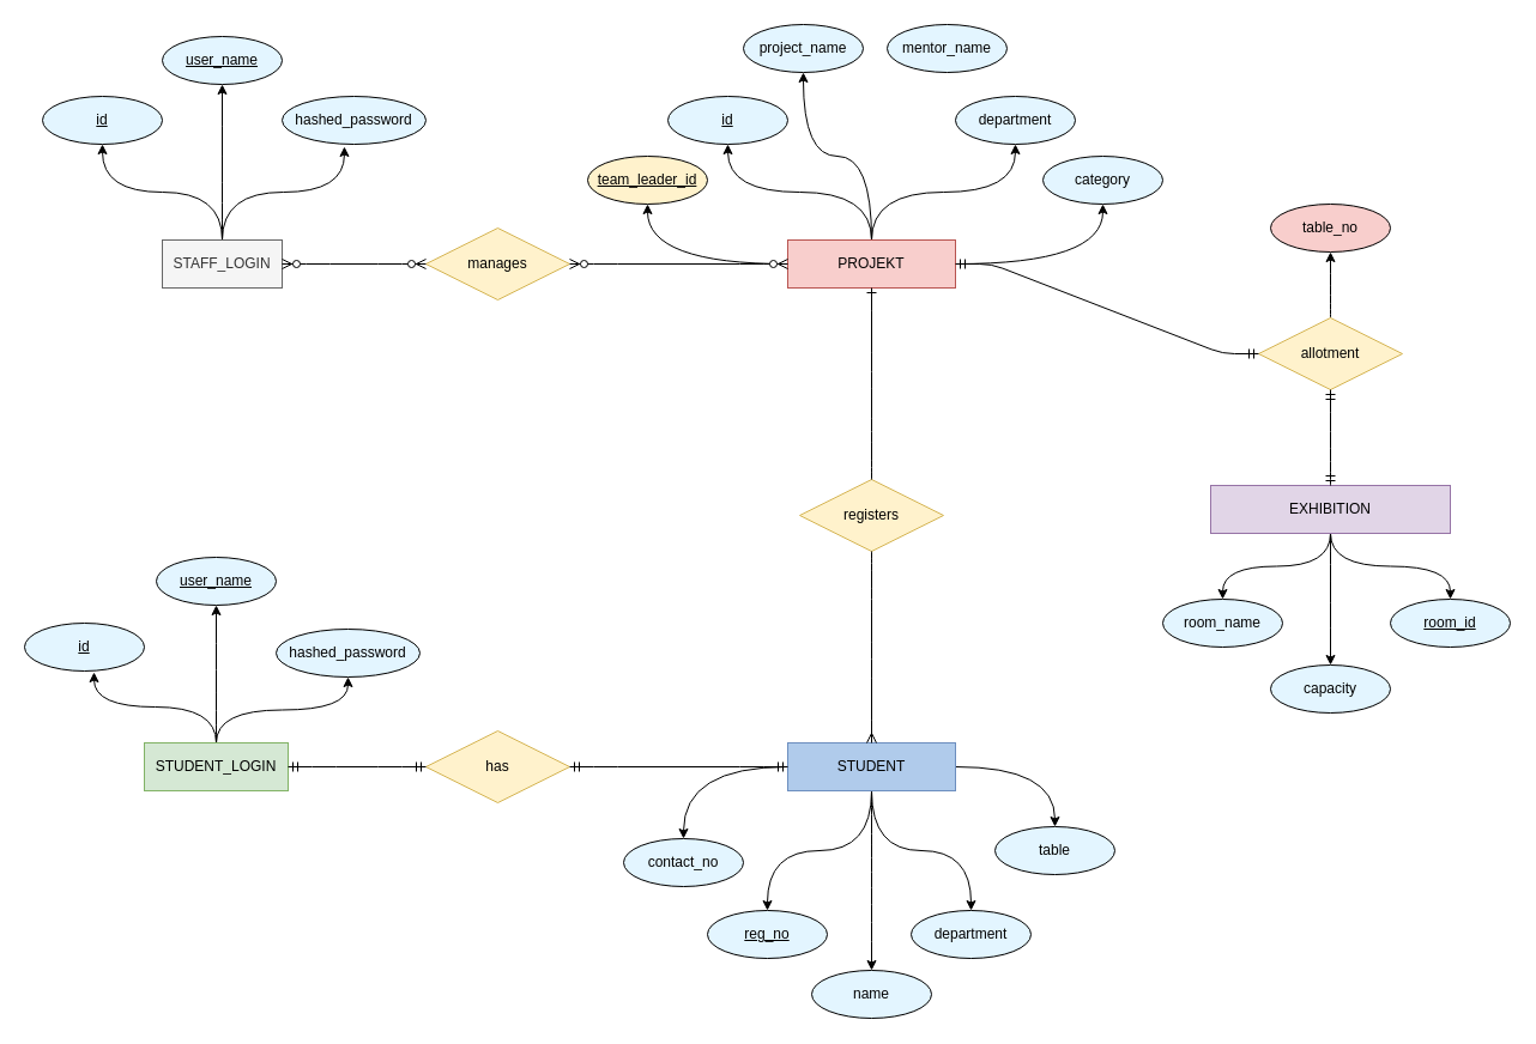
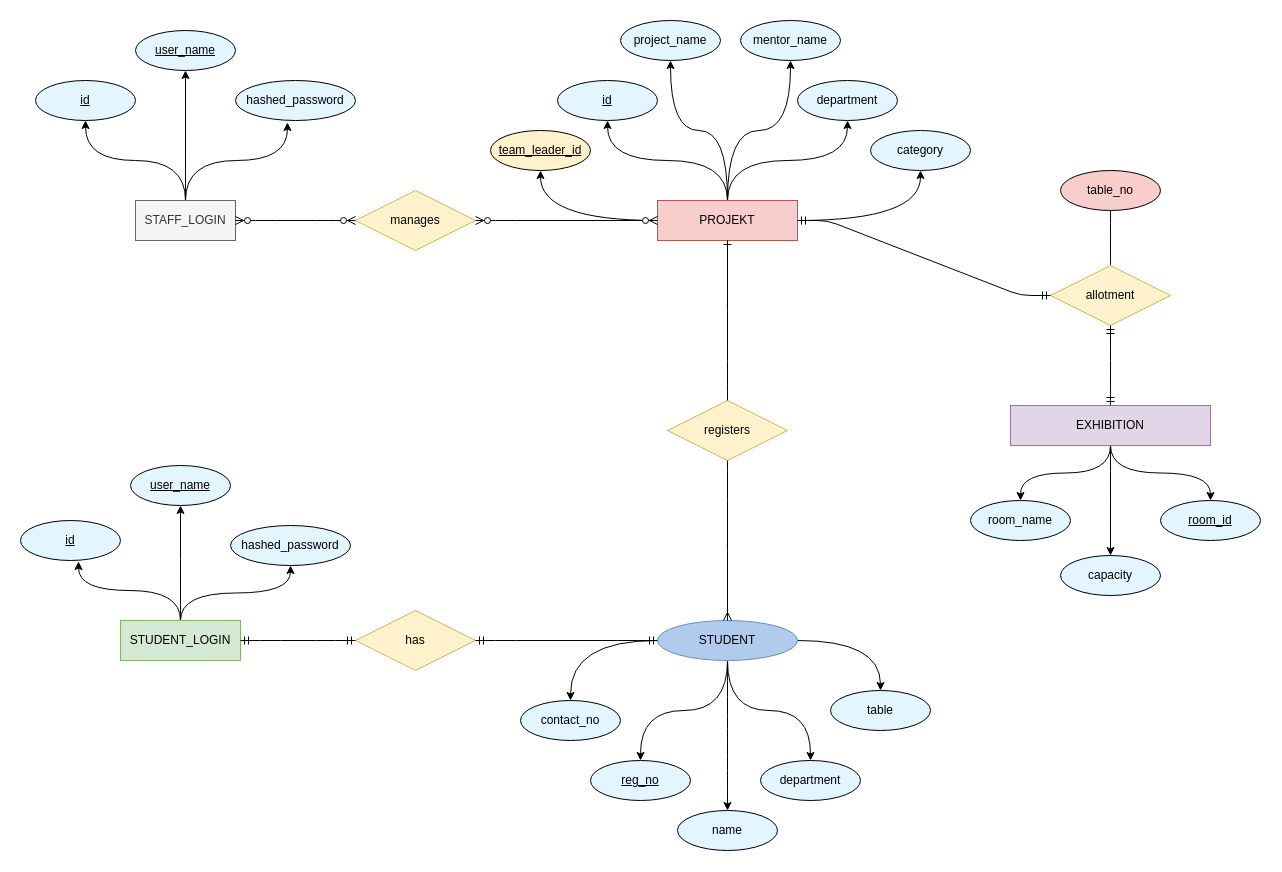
  <mxCell id="0" />
  <mxCell id="1" parent="0" />
  <mxCell id="2" style="edgeStyle=orthogonalEdgeStyle;orthogonalLoop=1;jettySize=auto;html=1;entryX=0.5;entryY=1;entryDx=0;entryDy=0;curved=1;" edge="1" parent="1" source="5" target="10"><mxGeometry relative="1" as="geometry" /></mxCell>
  <mxCell id="3" style="edgeStyle=orthogonalEdgeStyle;orthogonalLoop=1;jettySize=auto;html=1;entryX=0.433;entryY=1.05;entryDx=0;entryDy=0;entryPerimeter=0;curved=1;exitX=0.5;exitY=0;exitDx=0;exitDy=0;" edge="1" parent="1" source="5" target="11"><mxGeometry relative="1" as="geometry" /></mxCell>
  <mxCell id="4" style="edgeStyle=orthogonalEdgeStyle;curved=1;orthogonalLoop=1;jettySize=auto;html=1;entryX=0.5;entryY=1;entryDx=0;entryDy=0;" edge="1" parent="1" source="5" target="14"><mxGeometry relative="1" as="geometry" /></mxCell>
  <mxCell id="5" value="STAFF_LOGIN" style="whiteSpace=wrap;html=1;align=center;fillColor=#f5f5f5;strokeColor=#666666;fontColor=#333333;" vertex="1" parent="1"><mxGeometry x="135" y="200" width="100" height="40" as="geometry" /></mxCell>
  <mxCell id="6" style="edgeStyle=orthogonalEdgeStyle;curved=1;orthogonalLoop=1;jettySize=auto;html=1;entryX=0.5;entryY=1;entryDx=0;entryDy=0;" edge="1" parent="1" source="9" target="13"><mxGeometry relative="1" as="geometry" /></mxCell>
  <mxCell id="7" style="edgeStyle=orthogonalEdgeStyle;curved=1;orthogonalLoop=1;jettySize=auto;html=1;entryX=0.58;entryY=1.025;entryDx=0;entryDy=0;entryPerimeter=0;" edge="1" parent="1" source="9" target="15"><mxGeometry relative="1" as="geometry" /></mxCell>
  <mxCell id="8" style="edgeStyle=orthogonalEdgeStyle;curved=1;orthogonalLoop=1;jettySize=auto;html=1;entryX=0.5;entryY=1;entryDx=0;entryDy=0;strokeColor=#000000;" edge="1" parent="1" source="9" target="12"><mxGeometry relative="1" as="geometry" /></mxCell>
  <mxCell id="9" value="STUDENT_LOGIN" style="whiteSpace=wrap;html=1;align=center;fillColor=#d5e8d4;strokeColor=#82b366;" vertex="1" parent="1"><mxGeometry x="120" y="620" width="120" height="40" as="geometry" /></mxCell>
  <mxCell id="10" value="&lt;u&gt;user_name&lt;/u&gt;" style="ellipse;whiteSpace=wrap;html=1;align=center;fillColor=#E3F5FF;strokeColor=#000000;" vertex="1" parent="1"><mxGeometry x="135" y="30" width="100" height="40" as="geometry" /></mxCell>
  <mxCell id="11" value="hashed_password" style="ellipse;whiteSpace=wrap;html=1;align=center;fillColor=#E3F5FF;strokeColor=#000000;" vertex="1" parent="1"><mxGeometry x="235" y="80" width="120" height="40" as="geometry" /></mxCell>
  <mxCell id="12" value="&lt;u&gt;user_name&lt;/u&gt;" style="ellipse;whiteSpace=wrap;html=1;align=center;fillColor=#E3F5FF;" vertex="1" parent="1"><mxGeometry x="130" y="465" width="100" height="40" as="geometry" /></mxCell>
  <mxCell id="13" value="hashed_password" style="ellipse;whiteSpace=wrap;html=1;align=center;fillColor=#E3F5FF;" vertex="1" parent="1"><mxGeometry x="230" y="525" width="120" height="40" as="geometry" /></mxCell>
  <mxCell id="14" value="&lt;u&gt;id&lt;/u&gt;" style="ellipse;whiteSpace=wrap;html=1;align=center;fillColor=#E3F5FF;strokeColor=#000000;" vertex="1" parent="1"><mxGeometry x="35" y="80" width="100" height="40" as="geometry" /></mxCell>
  <mxCell id="15" value="&lt;u&gt;id&lt;/u&gt;" style="ellipse;whiteSpace=wrap;html=1;align=center;fillColor=#E3F5FF;" vertex="1" parent="1"><mxGeometry x="20" y="520" width="100" height="40" as="geometry" /></mxCell>
  <mxCell id="16" style="edgeStyle=orthogonalEdgeStyle;curved=1;orthogonalLoop=1;jettySize=auto;html=1;strokeColor=#000000;" edge="1" parent="1" source="21" target="44"><mxGeometry relative="1" as="geometry" /></mxCell>
  <mxCell id="17" style="edgeStyle=orthogonalEdgeStyle;curved=1;orthogonalLoop=1;jettySize=auto;html=1;strokeColor=#000000;" edge="1" parent="1" source="21" target="23"><mxGeometry relative="1" as="geometry" /></mxCell>
  <mxCell id="18" style="edgeStyle=orthogonalEdgeStyle;curved=1;orthogonalLoop=1;jettySize=auto;html=1;strokeColor=#000000;" edge="1" parent="1" source="21" target="22"><mxGeometry relative="1" as="geometry" /></mxCell>
  <mxCell id="19" style="edgeStyle=orthogonalEdgeStyle;curved=1;orthogonalLoop=1;jettySize=auto;html=1;strokeColor=#000000;" edge="1" parent="1" source="21" target="45"><mxGeometry relative="1" as="geometry" /></mxCell>
  <mxCell id="20" style="edgeStyle=orthogonalEdgeStyle;curved=1;orthogonalLoop=1;jettySize=auto;html=1;strokeColor=#000000;" edge="1" parent="1" source="21" target="46"><mxGeometry relative="1" as="geometry" /></mxCell>
- <mxCell id="21" value="STUDENT" style="whiteSpace=wrap;html=1;align=center;fillColor=#B0CBEB;strokeColor=#6c8ebf;" vertex="1" parent="1"><mxGeometry x="657" y="620" width="140" height="40" as="geometry" /></mxCell>
+ <mxCell id="21" value="STUDENT" style="ellipse;whiteSpace=wrap;html=1;align=center;fillColor=#B0CBEB;strokeColor=#6c8ebf;" vertex="1" parent="1"><mxGeometry x="657" y="620" width="140" height="40" as="geometry" /></mxCell>
  <mxCell id="22" value="name" style="ellipse;whiteSpace=wrap;html=1;align=center;fillColor=#E3F5FF;" vertex="1" parent="1"><mxGeometry x="677" y="810" width="100" height="40" as="geometry" /></mxCell>
  <mxCell id="23" value="reg_no" style="ellipse;whiteSpace=wrap;html=1;align=center;fontStyle=4;fillColor=#E3F5FF;" vertex="1" parent="1"><mxGeometry x="590" y="760" width="100" height="40" as="geometry" /></mxCell>
  <mxCell id="24" style="edgeStyle=orthogonalEdgeStyle;curved=1;orthogonalLoop=1;jettySize=auto;html=1;entryX=0.5;entryY=1;entryDx=0;entryDy=0;" edge="1" parent="1" source="30" target="31"><mxGeometry relative="1" as="geometry" /></mxCell>
  <mxCell id="25" style="edgeStyle=orthogonalEdgeStyle;curved=1;orthogonalLoop=1;jettySize=auto;html=1;entryX=0.5;entryY=1;entryDx=0;entryDy=0;" edge="1" parent="1" source="30" target="32"><mxGeometry relative="1" as="geometry" /></mxCell>
  <mxCell id="26" style="edgeStyle=orthogonalEdgeStyle;curved=1;orthogonalLoop=1;jettySize=auto;html=1;entryX=0.5;entryY=1;entryDx=0;entryDy=0;" edge="1" parent="1" source="30" target="33"><mxGeometry relative="1" as="geometry" /></mxCell>
+ <mxCell id="27" style="edgeStyle=orthogonalEdgeStyle;rounded=1;orthogonalLoop=1;jettySize=auto;html=1;curved=1;" edge="1" parent="1" source="30" target="34"><mxGeometry relative="1" as="geometry" /></mxCell>
  <mxCell id="28" style="edgeStyle=orthogonalEdgeStyle;orthogonalLoop=1;jettySize=auto;html=1;curved=1;" edge="1" parent="1" source="30" target="42"><mxGeometry relative="1" as="geometry" /></mxCell>
  <mxCell id="29" style="edgeStyle=orthogonalEdgeStyle;curved=1;orthogonalLoop=1;jettySize=auto;html=1;entryX=0.5;entryY=1;entryDx=0;entryDy=0;strokeColor=#000000;" edge="1" parent="1" source="30" target="40"><mxGeometry relative="1" as="geometry" /></mxCell>
  <mxCell id="30" value="PROJEKT" style="whiteSpace=wrap;html=1;align=center;fillColor=#f8cecc;strokeColor=#b85450;" vertex="1" parent="1"><mxGeometry x="657" y="200" width="140" height="40" as="geometry" /></mxCell>
  <mxCell id="31" value="project_name" style="ellipse;whiteSpace=wrap;html=1;align=center;fillColor=#E3F5FF;" vertex="1" parent="1"><mxGeometry x="620" y="20" width="100" height="40" as="geometry" /></mxCell>
  <mxCell id="32" value="department" style="ellipse;whiteSpace=wrap;html=1;align=center;fillColor=#E3F5FF;" vertex="1" parent="1"><mxGeometry x="797" y="80" width="100" height="40" as="geometry" /></mxCell>
  <mxCell id="33" value="category" style="ellipse;whiteSpace=wrap;html=1;align=center;fillColor=#E3F5FF;" vertex="1" parent="1"><mxGeometry x="870" y="130" width="100" height="40" as="geometry" /></mxCell>
  <mxCell id="34" value="mentor_name" style="ellipse;whiteSpace=wrap;html=1;align=center;fillColor=#E3F5FF;" vertex="1" parent="1"><mxGeometry x="740" y="20" width="100" height="40" as="geometry" /></mxCell>
  <mxCell id="35" style="edgeStyle=orthogonalEdgeStyle;curved=1;orthogonalLoop=1;jettySize=auto;html=1;entryX=0.5;entryY=0;entryDx=0;entryDy=0;strokeColor=#000000;" edge="1" parent="1" source="38" target="41"><mxGeometry relative="1" as="geometry" /></mxCell>
  <mxCell id="36" style="edgeStyle=orthogonalEdgeStyle;curved=1;orthogonalLoop=1;jettySize=auto;html=1;strokeColor=#000000;" edge="1" parent="1" source="38" target="43"><mxGeometry relative="1" as="geometry" /></mxCell>
  <mxCell id="37" style="edgeStyle=orthogonalEdgeStyle;curved=1;orthogonalLoop=1;jettySize=auto;html=1;strokeColor=#000000;" edge="1" parent="1" source="38" target="39"><mxGeometry relative="1" as="geometry" /></mxCell>
  <mxCell id="38" value="EXHIBITION" style="whiteSpace=wrap;html=1;align=center;fillColor=#e1d5e7;strokeColor=#9673a6;" vertex="1" parent="1"><mxGeometry x="1010" y="405" width="200" height="40" as="geometry" /></mxCell>
  <mxCell id="39" value="&lt;u&gt;room_id&lt;/u&gt;" style="ellipse;whiteSpace=wrap;html=1;align=center;fillColor=#E3F5FF;" vertex="1" parent="1"><mxGeometry x="1160" y="500" width="100" height="40" as="geometry" /></mxCell>
  <mxCell id="40" value="id" style="ellipse;whiteSpace=wrap;html=1;align=center;fontStyle=4;fillColor=#E3F5FF;" vertex="1" parent="1"><mxGeometry x="557" y="80" width="100" height="40" as="geometry" /></mxCell>
  <mxCell id="41" value="capacity" style="ellipse;whiteSpace=wrap;html=1;align=center;fillColor=#E3F5FF;" vertex="1" parent="1"><mxGeometry x="1060" y="555" width="100" height="40" as="geometry" /></mxCell>
  <mxCell id="42" value="team_leader_id" style="ellipse;whiteSpace=wrap;html=1;align=center;fontStyle=4;fillColor=#fff2cc;" vertex="1" parent="1"><mxGeometry x="490" y="130" width="100" height="40" as="geometry" /></mxCell>
  <mxCell id="43" value="room_name" style="ellipse;whiteSpace=wrap;html=1;align=center;fillColor=#E3F5FF;" vertex="1" parent="1"><mxGeometry x="970" y="500" width="100" height="40" as="geometry" /></mxCell>
  <mxCell id="44" value="contact_no" style="ellipse;whiteSpace=wrap;html=1;align=center;fillColor=#E3F5FF;" vertex="1" parent="1"><mxGeometry x="520" y="700" width="100" height="40" as="geometry" /></mxCell>
  <mxCell id="45" value="department" style="ellipse;whiteSpace=wrap;html=1;align=center;fillColor=#E3F5FF;" vertex="1" parent="1"><mxGeometry x="760" y="760" width="100" height="40" as="geometry" /></mxCell>
  <mxCell id="46" value="table" style="ellipse;whiteSpace=wrap;html=1;align=center;fillColor=#E3F5FF;" vertex="1" parent="1"><mxGeometry x="830" y="690" width="100" height="40" as="geometry" /></mxCell>
  <mxCell id="47" value="has" style="shape=rhombus;perimeter=rhombusPerimeter;whiteSpace=wrap;html=1;align=center;fillColor=#fff2cc;strokeColor=#d6b656;" vertex="1" parent="1"><mxGeometry x="355" y="610" width="120" height="60" as="geometry" /></mxCell>
  <mxCell id="48" value="" style="edgeStyle=entityRelationEdgeStyle;fontSize=12;html=1;endArrow=ERmandOne;startArrow=ERmandOne;exitX=1;exitY=0.5;exitDx=0;exitDy=0;entryX=0;entryY=0.5;entryDx=0;entryDy=0;" edge="1" parent="1" source="9" target="47"><mxGeometry width="100" height="100" relative="1" as="geometry"><mxPoint x="291" y="390" as="sourcePoint" /><mxPoint x="391" y="290" as="targetPoint" /></mxGeometry></mxCell>
  <mxCell id="49" value="" style="edgeStyle=entityRelationEdgeStyle;fontSize=12;html=1;endArrow=ERmandOne;startArrow=ERmandOne;rounded=1;" edge="1" parent="1" source="47" target="21"><mxGeometry width="100" height="100" relative="1" as="geometry"><mxPoint x="580" y="670" as="sourcePoint" /><mxPoint x="820" y="670" as="targetPoint" /></mxGeometry></mxCell>
  <mxCell id="50" value="registers" style="shape=rhombus;perimeter=rhombusPerimeter;whiteSpace=wrap;html=1;align=center;fillColor=#fff2cc;strokeColor=#d6b656;" vertex="1" parent="1"><mxGeometry x="667" y="400" width="120" height="60" as="geometry" /></mxCell>
  <mxCell id="51" value="" style="edgeStyle=orthogonalEdgeStyle;fontSize=12;html=1;endArrow=ERmany;exitX=0.5;exitY=1;exitDx=0;exitDy=0;entryX=0.5;entryY=0;entryDx=0;entryDy=0;curved=1;" edge="1" parent="1" source="50" target="21"><mxGeometry width="100" height="100" relative="1" as="geometry"><mxPoint x="820" y="380" as="sourcePoint" /><mxPoint x="760" y="290" as="targetPoint" /></mxGeometry></mxCell>
  <mxCell id="52" value="" style="edgeStyle=orthogonalEdgeStyle;fontSize=12;html=1;endArrow=ERone;endFill=1;exitX=0.5;exitY=0;exitDx=0;exitDy=0;strokeColor=#000000;curved=1;" edge="1" parent="1" source="50" target="30"><mxGeometry width="100" height="100" relative="1" as="geometry"><mxPoint x="660" y="390" as="sourcePoint" /><mxPoint x="760" y="290" as="targetPoint" /></mxGeometry></mxCell>
- <mxCell id="53" style="edgeStyle=orthogonalEdgeStyle;curved=1;orthogonalLoop=1;jettySize=auto;html=1;entryX=0.5;entryY=1;entryDx=0;entryDy=0;strokeColor=#000000;" edge="1" parent="1" source="54" target="60"><mxGeometry relative="1" as="geometry" /></mxCell>
+ <mxCell id="53" style="edgeStyle=orthogonalEdgeStyle;curved=1;orthogonalLoop=1;jettySize=auto;html=1;entryX=0.5;entryY=1;entryDx=0;entryDy=0;strokeColor=#000000;endArrow=none;" edge="1" parent="1" source="54" target="60"><mxGeometry relative="1" as="geometry" /></mxCell>
  <mxCell id="54" value="allotment" style="shape=rhombus;perimeter=rhombusPerimeter;whiteSpace=wrap;html=1;align=center;direction=west;fillColor=#fff2cc;strokeColor=#d6b656;" vertex="1" parent="1"><mxGeometry x="1050" y="265" width="120" height="60" as="geometry" /></mxCell>
  <mxCell id="55" value="" style="edgeStyle=orthogonalEdgeStyle;fontSize=12;html=1;endArrow=ERmandOne;startArrow=ERmandOne;entryX=0.5;entryY=0;entryDx=0;entryDy=0;exitX=0.5;exitY=0;exitDx=0;exitDy=0;curved=1;" edge="1" parent="1" source="38" target="54"><mxGeometry width="100" height="100" relative="1" as="geometry"><mxPoint x="850" y="385" as="sourcePoint" /><mxPoint x="950" y="285" as="targetPoint" /></mxGeometry></mxCell>
  <mxCell id="56" value="" style="edgeStyle=entityRelationEdgeStyle;fontSize=12;html=1;endArrow=ERmandOne;startArrow=ERmandOne;entryX=1;entryY=0.5;entryDx=0;entryDy=0;" edge="1" parent="1" source="30" target="54"><mxGeometry width="100" height="100" relative="1" as="geometry"><mxPoint x="740" y="390" as="sourcePoint" /><mxPoint x="840" y="290" as="targetPoint" /></mxGeometry></mxCell>
  <mxCell id="57" value="manages" style="shape=rhombus;perimeter=rhombusPerimeter;whiteSpace=wrap;html=1;align=center;fillColor=#fff2cc;strokeColor=#d6b656;" vertex="1" parent="1"><mxGeometry x="355" y="190" width="120" height="60" as="geometry" /></mxCell>
  <mxCell id="58" value="" style="edgeStyle=entityRelationEdgeStyle;fontSize=12;html=1;endArrow=ERzeroToMany;endFill=1;startArrow=ERzeroToMany;" edge="1" parent="1" source="57" target="30"><mxGeometry width="100" height="100" relative="1" as="geometry"><mxPoint x="400" y="390" as="sourcePoint" /><mxPoint x="500" y="290" as="targetPoint" /></mxGeometry></mxCell>
  <mxCell id="59" value="" style="edgeStyle=entityRelationEdgeStyle;fontSize=12;html=1;endArrow=ERzeroToMany;endFill=1;startArrow=ERzeroToMany;" edge="1" parent="1" source="5" target="57"><mxGeometry width="100" height="100" relative="1" as="geometry"><mxPoint x="251" y="390" as="sourcePoint" /><mxPoint x="131" y="220" as="targetPoint" /></mxGeometry></mxCell>
  <mxCell id="60" value="table_no" style="ellipse;whiteSpace=wrap;html=1;align=center;fillColor=#f8cecc;" vertex="1" parent="1"><mxGeometry x="1060" y="170" width="100" height="40" as="geometry" /></mxCell>
